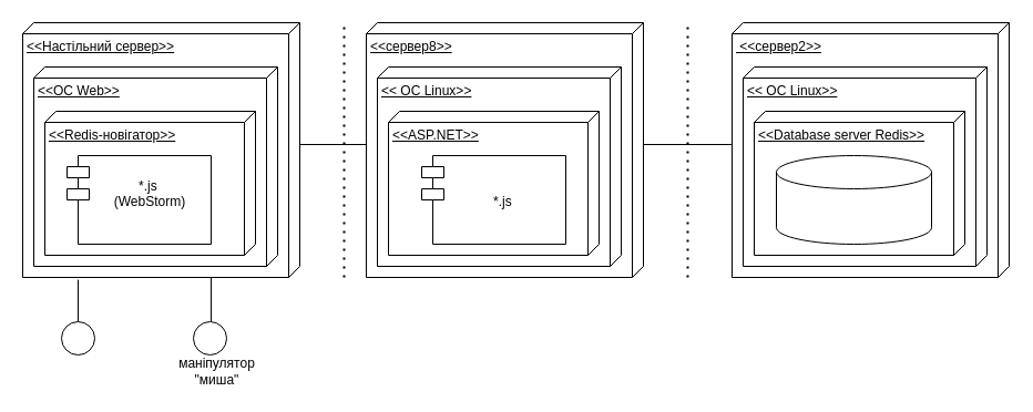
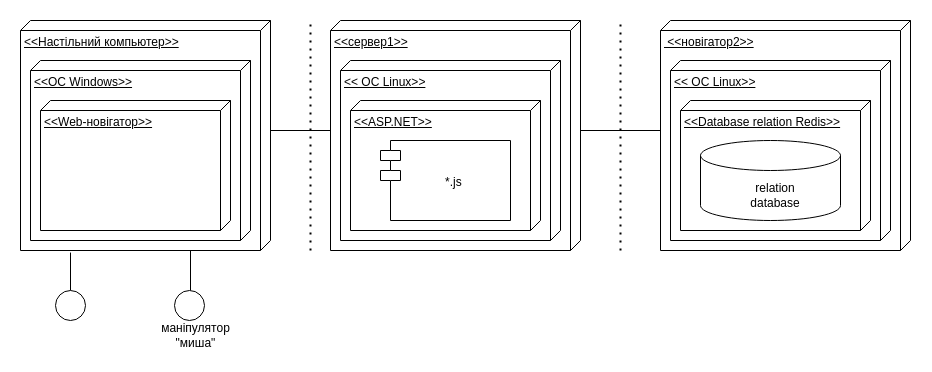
  <mxCell id="0" />
  <mxCell id="1" parent="0" />
- <mxCell id="2" value="&amp;lt;&amp;lt;Настільний сервер&amp;gt;&amp;gt;" style="verticalAlign=top;align=left;spacingTop=8;spacingLeft=2;spacingRight=12;shape=cube;size=10;direction=south;fontStyle=4;html=1;" vertex="1" parent="1"><mxGeometry x="20" y="20" width="250" height="230" as="geometry" /></mxCell>
- <mxCell id="3" value="&amp;lt;&amp;lt;ОС Web&amp;gt;&amp;gt;" style="verticalAlign=top;align=left;spacingTop=8;spacingLeft=2;spacingRight=12;shape=cube;size=10;direction=south;fontStyle=4;html=1;" vertex="1" parent="1"><mxGeometry x="30" y="60" width="220" height="180" as="geometry" /></mxCell>
- <mxCell id="4" value="&amp;lt;&amp;lt;Redis-новігатор&amp;gt;&amp;gt;" style="verticalAlign=top;align=left;spacingTop=8;spacingLeft=2;spacingRight=12;shape=cube;size=10;direction=south;fontStyle=4;html=1;" vertex="1" parent="1"><mxGeometry x="40" y="100" width="190" height="130" as="geometry" /></mxCell>
- <mxCell id="5" value="&#10;*.js &#10;(WebStorm)" style="shape=module;align=left;spacingLeft=20;align=center;verticalAlign=top;" vertex="1" parent="1"><mxGeometry x="60" y="140" width="130" height="80" as="geometry" /></mxCell>
+ <mxCell id="2" value="&amp;lt;&amp;lt;Настільний компьютер&amp;gt;&amp;gt;" style="verticalAlign=top;align=left;spacingTop=8;spacingLeft=2;spacingRight=12;shape=cube;size=10;direction=south;fontStyle=4;html=1;" vertex="1" parent="1"><mxGeometry x="20" y="20" width="250" height="230" as="geometry" /></mxCell>
+ <mxCell id="3" value="&amp;lt;&amp;lt;ОС Windows&amp;gt;&amp;gt;" style="verticalAlign=top;align=left;spacingTop=8;spacingLeft=2;spacingRight=12;shape=cube;size=10;direction=south;fontStyle=4;html=1;" vertex="1" parent="1"><mxGeometry x="30" y="60" width="220" height="180" as="geometry" /></mxCell>
+ <mxCell id="4" value="&amp;lt;&amp;lt;Web-новігатор&amp;gt;&amp;gt;" style="verticalAlign=top;align=left;spacingTop=8;spacingLeft=2;spacingRight=12;shape=cube;size=10;direction=south;fontStyle=4;html=1;" vertex="1" parent="1"><mxGeometry x="40" y="100" width="190" height="130" as="geometry" /></mxCell>
  <mxCell id="6" value="" style="endArrow=none;html=1;rounded=0;exitX=0;exitY=0;exitDx=110;exitDy=0;exitPerimeter=0;" edge="1" parent="1" source="2"><mxGeometry width="50" height="50" relative="1" as="geometry"><mxPoint x="320" y="180" as="sourcePoint" /><mxPoint x="350" y="130" as="targetPoint" /></mxGeometry></mxCell>
  <mxCell id="7" value="" style="endArrow=none;dashed=1;html=1;dashPattern=1 3;strokeWidth=2;rounded=0;" edge="1" parent="1"><mxGeometry width="50" height="50" relative="1" as="geometry"><mxPoint x="310" y="250" as="sourcePoint" /><mxPoint x="310" y="20" as="targetPoint" /></mxGeometry></mxCell>
- <mxCell id="8" value="&amp;lt;&amp;lt;сервер8&amp;gt;&amp;gt;" style="verticalAlign=top;align=left;spacingTop=8;spacingLeft=2;spacingRight=12;shape=cube;size=10;direction=south;fontStyle=4;html=1;" vertex="1" parent="1"><mxGeometry x="330" y="20" width="250" height="230" as="geometry" /></mxCell>
+ <mxCell id="8" value="&amp;lt;&amp;lt;сервер1&amp;gt;&amp;gt;" style="verticalAlign=top;align=left;spacingTop=8;spacingLeft=2;spacingRight=12;shape=cube;size=10;direction=south;fontStyle=4;html=1;" vertex="1" parent="1"><mxGeometry x="330" y="20" width="250" height="230" as="geometry" /></mxCell>
  <mxCell id="9" value="&amp;lt;&amp;lt; OC Linux&amp;gt;&amp;gt;" style="verticalAlign=top;align=left;spacingTop=8;spacingLeft=2;spacingRight=12;shape=cube;size=10;direction=south;fontStyle=4;html=1;" vertex="1" parent="1"><mxGeometry x="340" y="60" width="220" height="180" as="geometry" /></mxCell>
  <mxCell id="10" value="&amp;lt;&amp;lt;ASP.NET&amp;gt;&amp;gt;" style="verticalAlign=top;align=left;spacingTop=8;spacingLeft=2;spacingRight=12;shape=cube;size=10;direction=south;fontStyle=4;html=1;" vertex="1" parent="1"><mxGeometry x="350" y="100" width="190" height="130" as="geometry" /></mxCell>
  <mxCell id="11" value="&#10;&#10;*.js " style="shape=module;align=left;spacingLeft=20;align=center;verticalAlign=top;" vertex="1" parent="1"><mxGeometry x="380" y="140" width="130" height="80" as="geometry" /></mxCell>
  <mxCell id="12" value="" style="endArrow=none;html=1;rounded=0;exitX=0;exitY=0;exitDx=110;exitDy=0;exitPerimeter=0;" edge="1" parent="1" source="8"><mxGeometry width="50" height="50" relative="1" as="geometry"><mxPoint x="630" y="180" as="sourcePoint" /><mxPoint x="660" y="130" as="targetPoint" /></mxGeometry></mxCell>
  <mxCell id="13" value="" style="endArrow=none;dashed=1;html=1;dashPattern=1 3;strokeWidth=2;rounded=0;" edge="1" parent="1"><mxGeometry width="50" height="50" relative="1" as="geometry"><mxPoint x="620" y="250" as="sourcePoint" /><mxPoint x="620" y="20" as="targetPoint" /></mxGeometry></mxCell>
  <mxCell id="14" value="" style="endArrow=none;html=1;rounded=0;exitX=1.009;exitY=0.8;exitDx=0;exitDy=0;exitPerimeter=0;" edge="1" parent="1" source="2"><mxGeometry width="50" height="50" relative="1" as="geometry"><mxPoint x="340" y="230" as="sourcePoint" /><mxPoint x="70" y="290" as="targetPoint" /></mxGeometry></mxCell>
  <mxCell id="15" value="" style="endArrow=none;html=1;rounded=0;exitX=1;exitY=0.32;exitDx=0;exitDy=0;exitPerimeter=0;" edge="1" parent="1" source="2"><mxGeometry width="50" height="50" relative="1" as="geometry"><mxPoint x="80" y="262.07" as="sourcePoint" /><mxPoint x="190" y="290" as="targetPoint" /><Array as="points" /></mxGeometry></mxCell>
  <mxCell id="16" value="" style="ellipse;whiteSpace=wrap;html=1;aspect=fixed;" vertex="1" parent="1"><mxGeometry x="55" y="290" width="30" height="30" as="geometry" /></mxCell>
  <mxCell id="17" value="" style="ellipse;whiteSpace=wrap;html=1;aspect=fixed;" vertex="1" parent="1"><mxGeometry x="174" y="290" width="30" height="30" as="geometry" /></mxCell>
  <mxCell id="18" value="маніпулятор&lt;br&gt;&quot;миша&quot;" style="text;html=1;strokeColor=none;fillColor=none;align=center;verticalAlign=middle;whiteSpace=wrap;rounded=0;" vertex="1" parent="1"><mxGeometry x="150" y="320" width="91" height="30" as="geometry" /></mxCell>
- <mxCell id="19" value="&amp;nbsp;&amp;lt;&amp;lt;сервер2&amp;gt;&amp;gt;" style="verticalAlign=top;align=left;spacingTop=8;spacingLeft=2;spacingRight=12;shape=cube;size=10;direction=south;fontStyle=4;html=1;" vertex="1" parent="1"><mxGeometry x="660" y="20" width="250" height="230" as="geometry" /></mxCell>
+ <mxCell id="19" value="&amp;nbsp;&amp;lt;&amp;lt;новігатор2&amp;gt;&amp;gt;" style="verticalAlign=top;align=left;spacingTop=8;spacingLeft=2;spacingRight=12;shape=cube;size=10;direction=south;fontStyle=4;html=1;" vertex="1" parent="1"><mxGeometry x="660" y="20" width="250" height="230" as="geometry" /></mxCell>
  <mxCell id="20" value="&amp;lt;&amp;lt; OC Linux&amp;gt;&amp;gt;" style="verticalAlign=top;align=left;spacingTop=8;spacingLeft=2;spacingRight=12;shape=cube;size=10;direction=south;fontStyle=4;html=1;" vertex="1" parent="1"><mxGeometry x="670" y="60" width="220" height="180" as="geometry" /></mxCell>
- <mxCell id="21" value="&amp;lt;&amp;lt;Database server Redis&amp;gt;&amp;gt;" style="verticalAlign=top;align=left;spacingTop=8;spacingLeft=2;spacingRight=12;shape=cube;size=10;direction=south;fontStyle=4;html=1;" vertex="1" parent="1"><mxGeometry x="680" y="100" width="190" height="130" as="geometry" /></mxCell>
+ <mxCell id="21" value="&amp;lt;&amp;lt;Database relation Redis&amp;gt;&amp;gt;" style="verticalAlign=top;align=left;spacingTop=8;spacingLeft=2;spacingRight=12;shape=cube;size=10;direction=south;fontStyle=4;html=1;" vertex="1" parent="1"><mxGeometry x="680" y="100" width="190" height="130" as="geometry" /></mxCell>
  <mxCell id="22" value="" style="shape=cylinder3;whiteSpace=wrap;html=1;boundedLbl=1;backgroundOutline=1;size=15;" vertex="1" parent="1"><mxGeometry x="700" y="140" width="140" height="80" as="geometry" /></mxCell>
+ <mxCell id="23" value="relation database" style="text;html=1;strokeColor=none;fillColor=none;align=center;verticalAlign=middle;whiteSpace=wrap;rounded=0;" vertex="1" parent="1"><mxGeometry x="745" y="180" width="60" height="30" as="geometry" /></mxCell>
